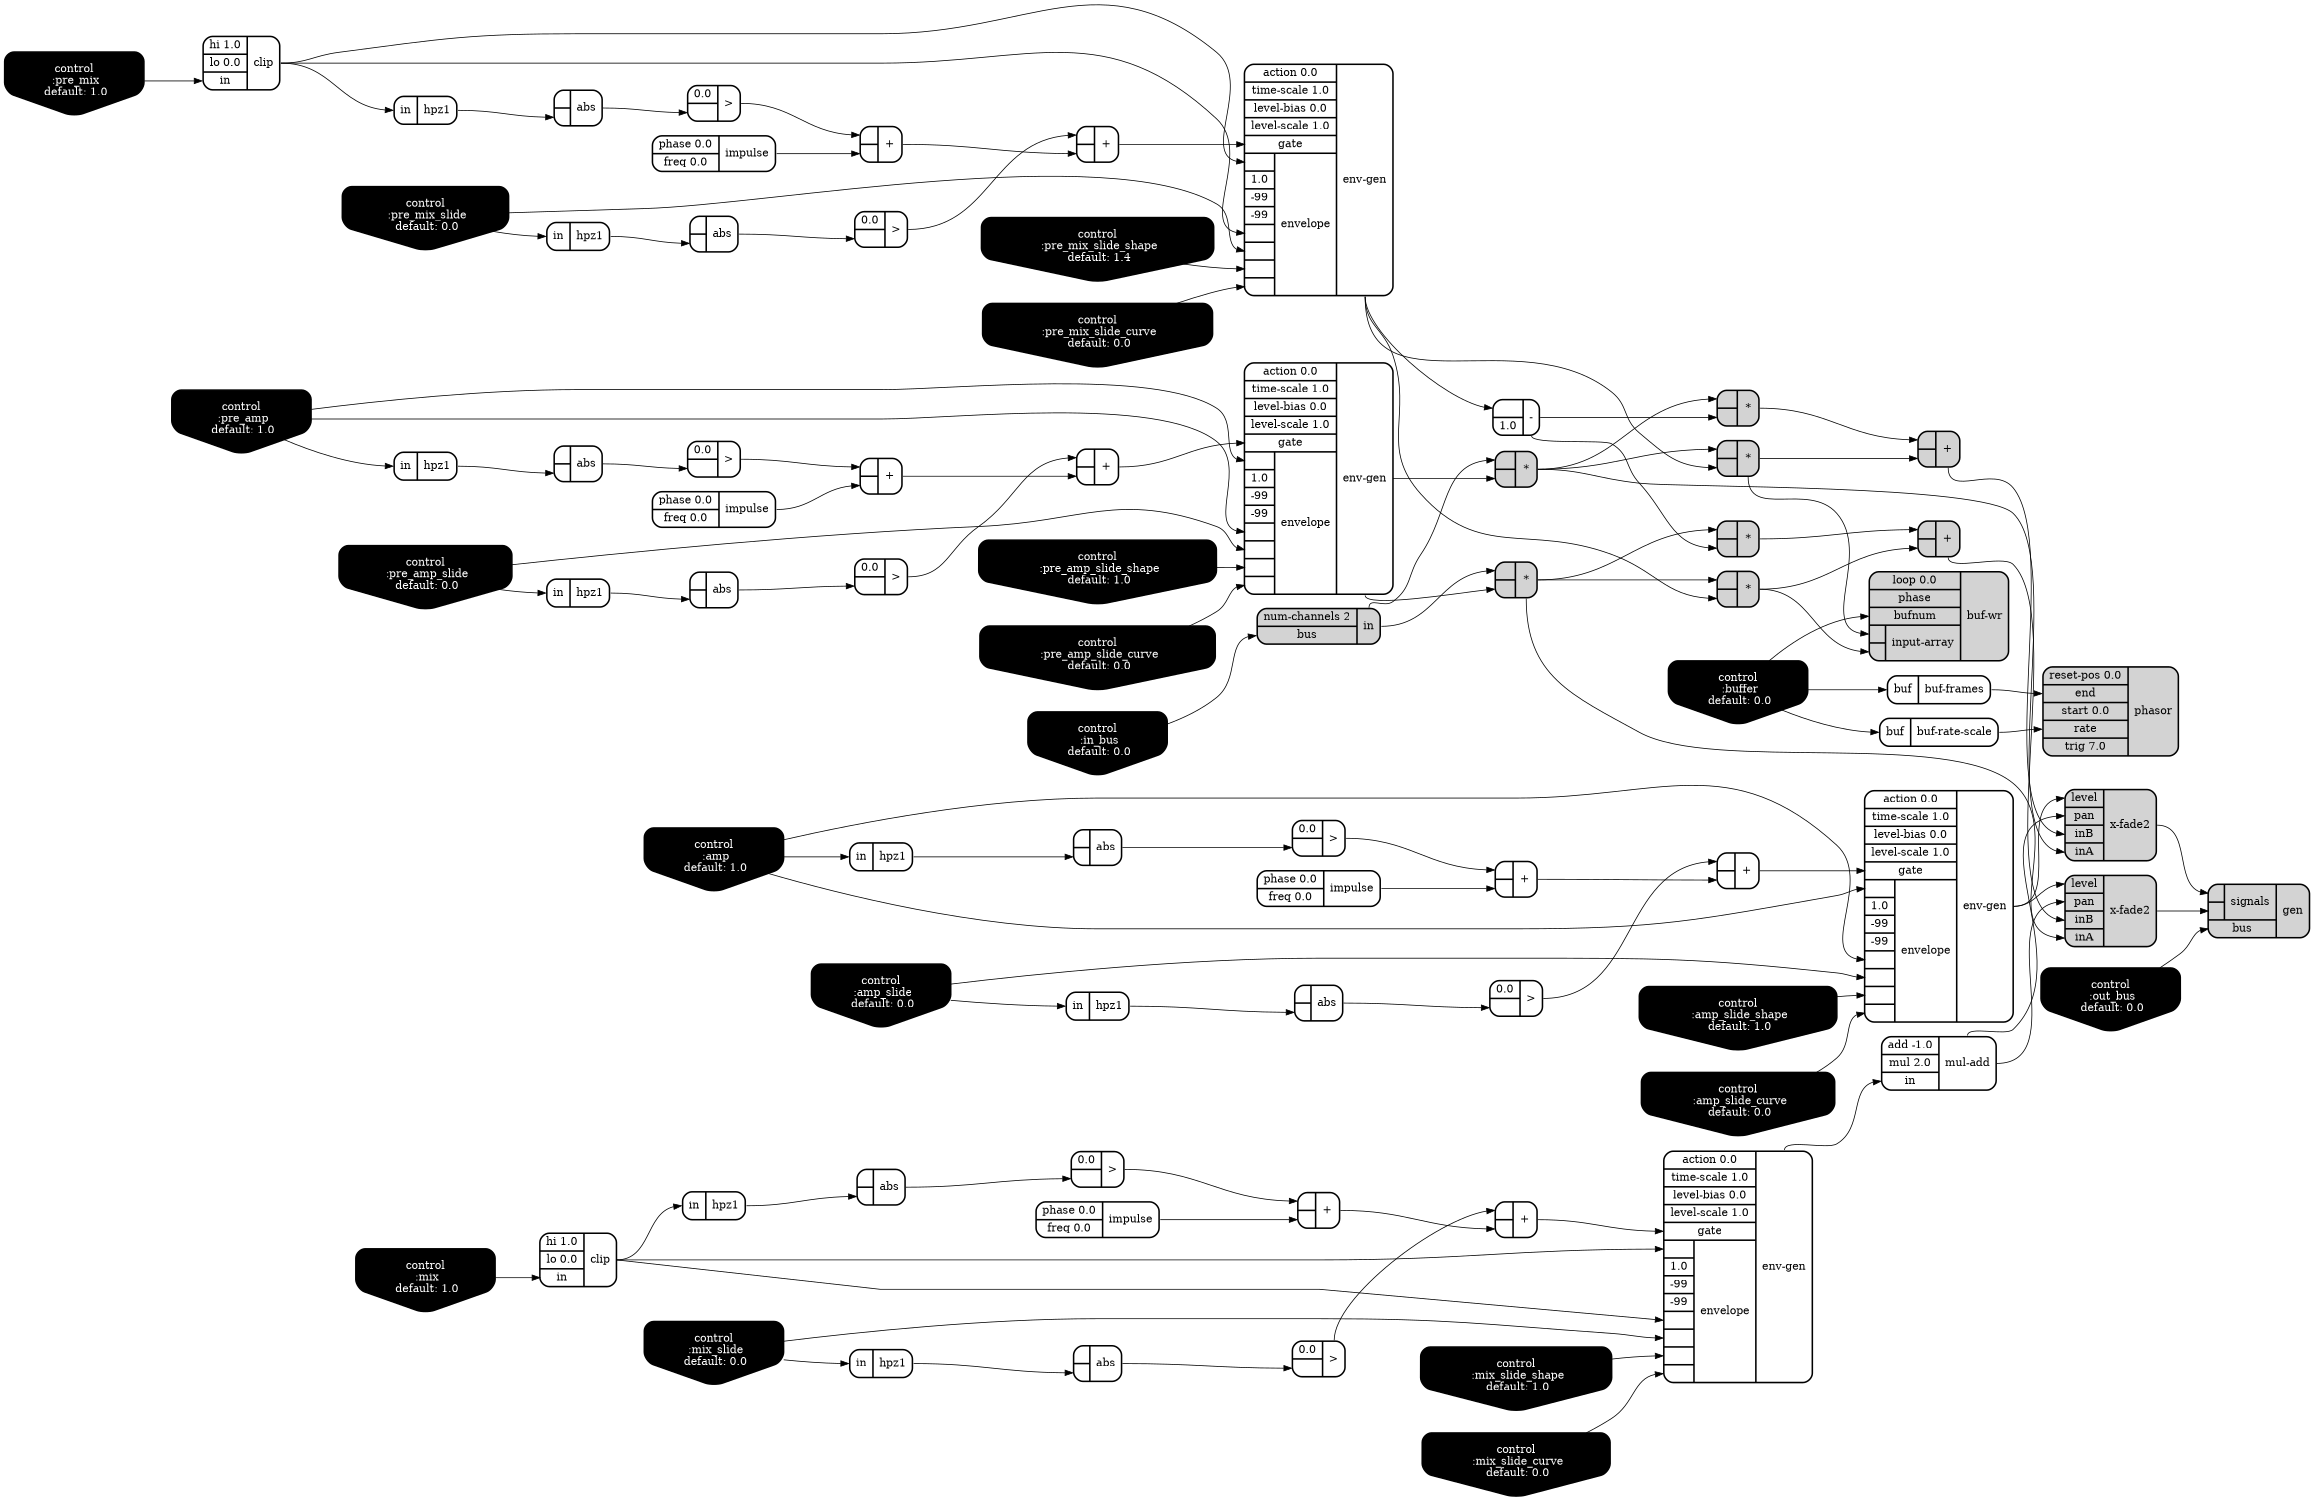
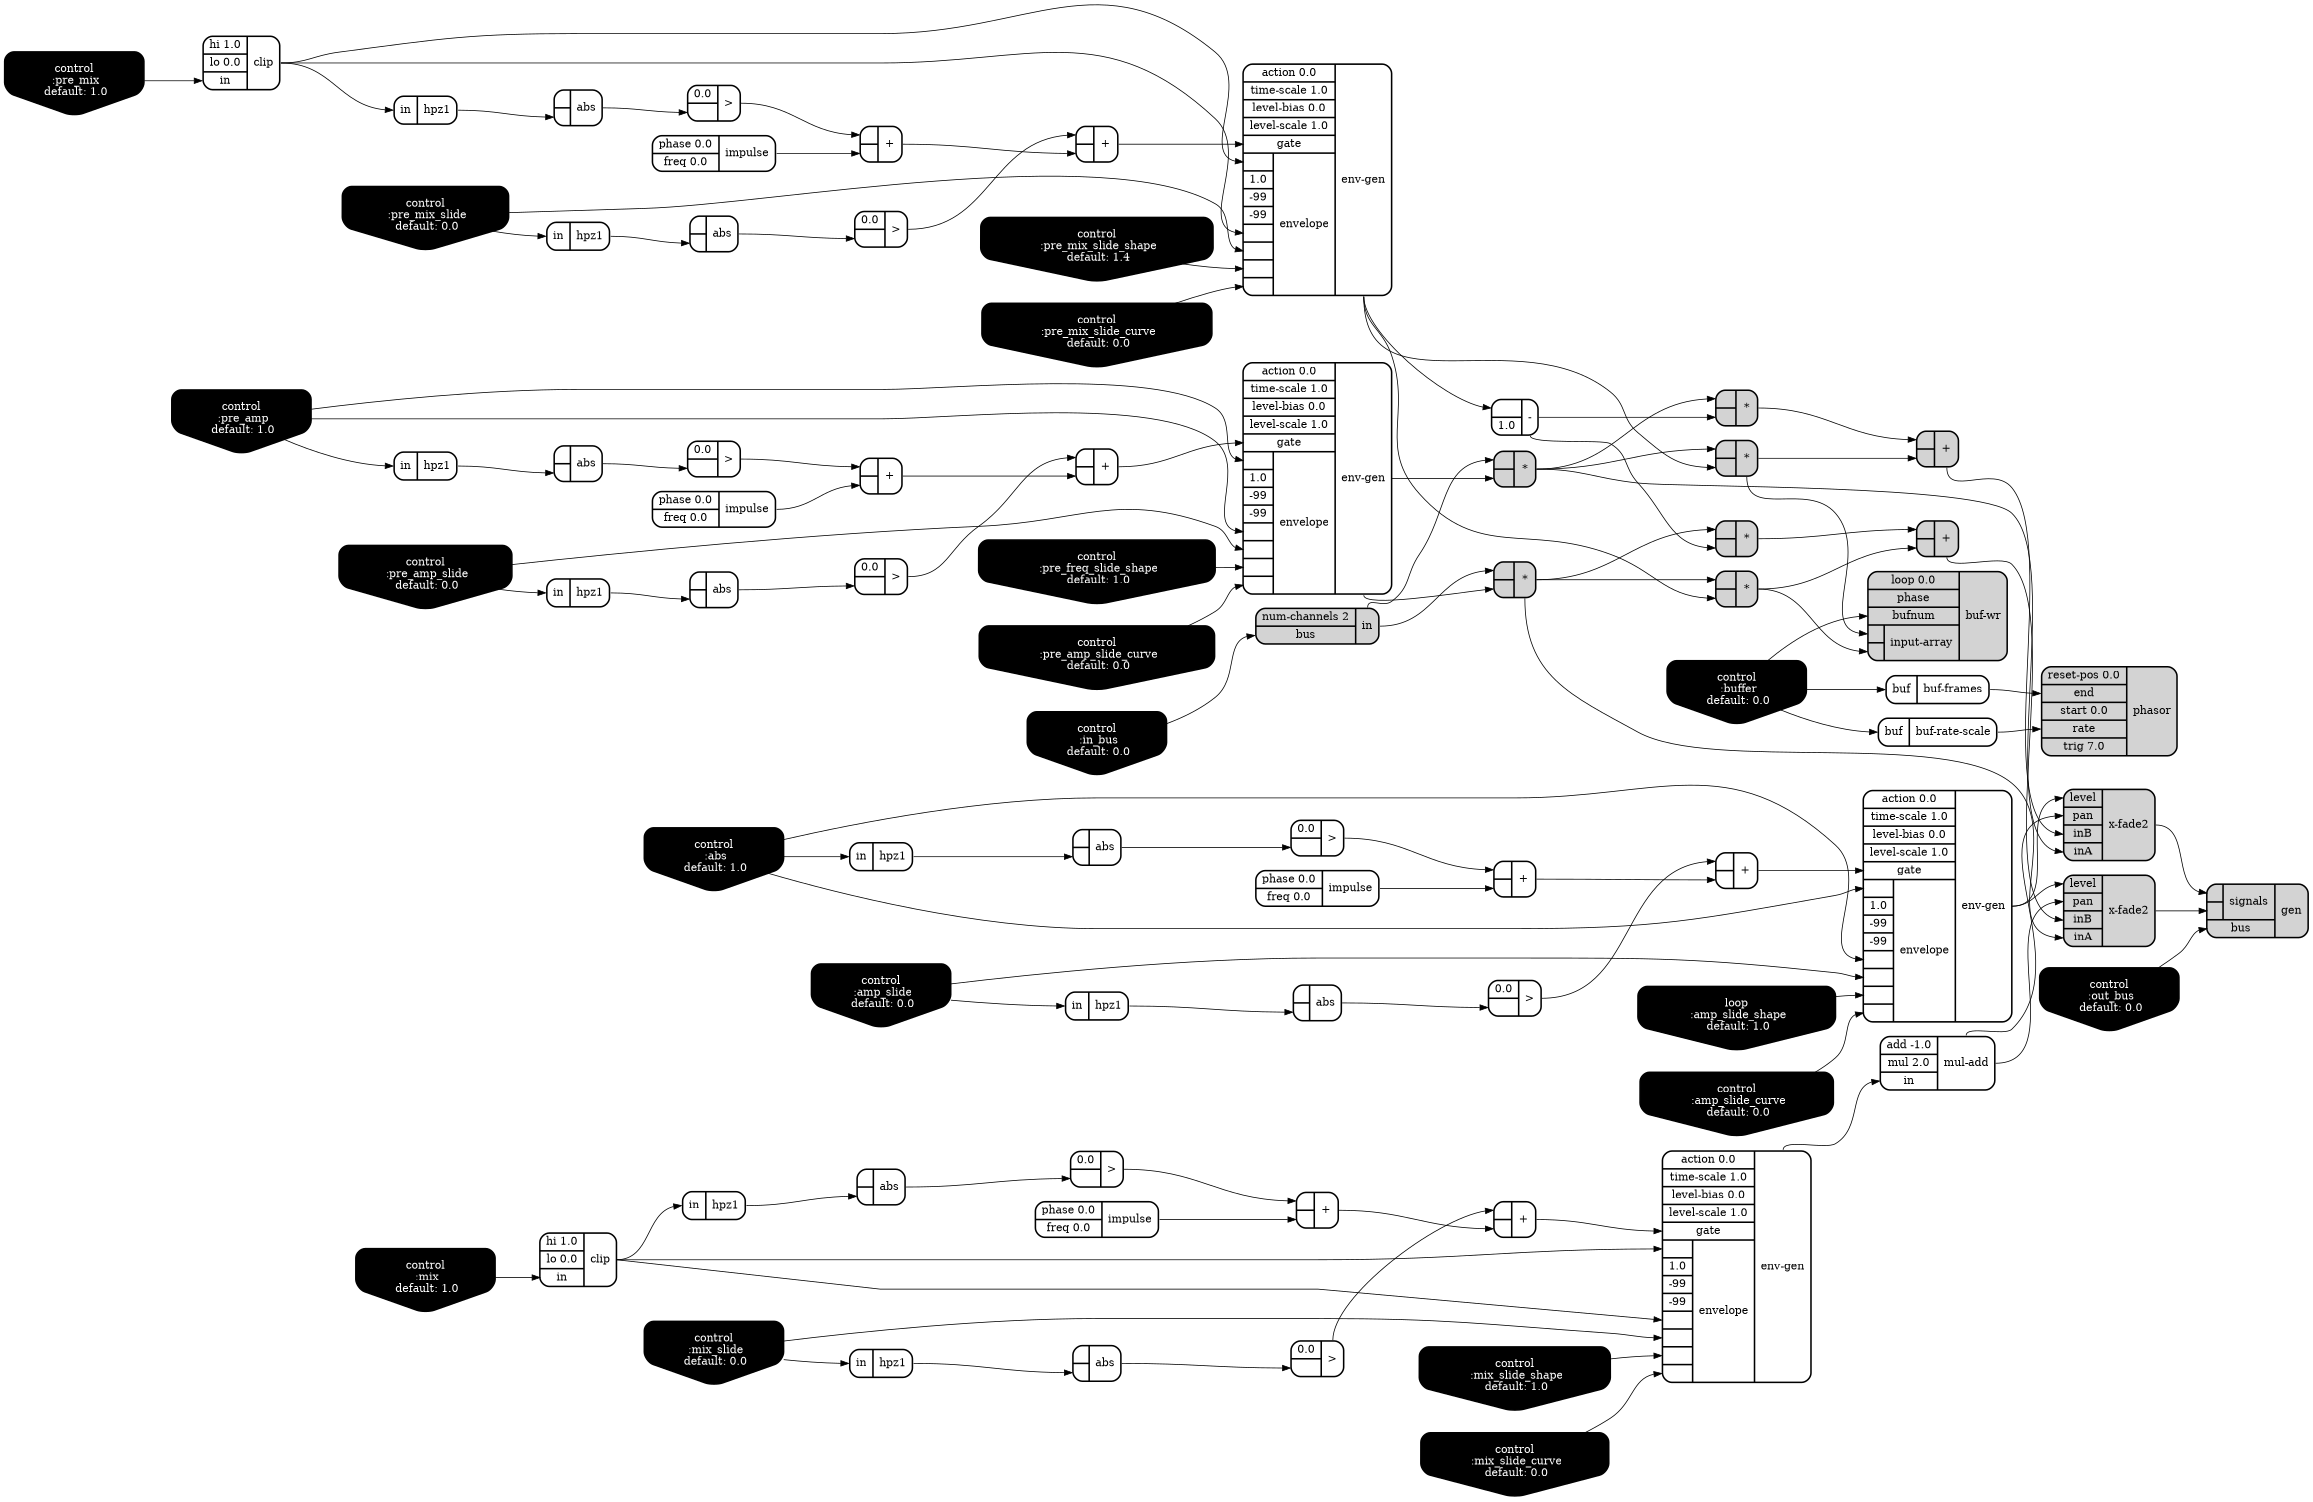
  digraph {
    rankdir=LR
    node [rankdir=LR shape=record style="bold, rounded"]
    edge [headport=a tailport=__UG_NAME__]
    n1 [label="{{ <b> |<a> } |<__UG_NAME__>* }" style="filled, bold, rounded"]
    n2 [label="{{ <b> |<a> } |<__UG_NAME__>* }" style="filled, bold, rounded"]
    n3 [label="{{ <b> |<a> } |<__UG_NAME__>* }" style="filled, bold, rounded"]
    n4 [label="{{ <level> level|<pan> pan|<inb> inB|<ina> inA} |<__UG_NAME__>x-fade2 }" style="filled, bold, rounded"]
    n5 [label="{{ <b> |<a> } |<__UG_NAME__>+ }" style="filled, bold, rounded"]
    n6 [label="{{ <loop> loop 0.0|<phase> phase|<bufnum> bufnum|{{<input____array___binary____op____u____gen___0>|<input____array___binary____op____u____gen___1>}|input-array}} |<__UG_NAME__>buf-wr }" style="filled, bold, rounded"]
    n7 [label="{{ {{<signals___x____fade2___0>|<signals___x____fade2___1>}|signals}|<bus> bus} |<__UG_NAME__>gen }" style="filled, bold, rounded"]
    n8 [label="{{ <b> |<a> } |<__UG_NAME__>* }" style="filled, bold, rounded"]
    n9 [label="{{ <b> |<a> } |<__UG_NAME__>* }" style="filled, bold, rounded"]
    n10 [label="{{ <b> |<a> } |<__UG_NAME__>* }" style="filled, bold, rounded"]
    n11 [label="{{ <level> level|<pan> pan|<inb> inB|<ina> inA} |<__UG_NAME__>x-fade2 }" style="filled, bold, rounded"]
    n12 [label="{{ <b> |<a> } |<__UG_NAME__>+ }" style="filled, bold, rounded"]
    n13 [label="{{ <b> |<a> } |<__UG_NAME__>+ }"]
    n14 [label="{{ <b> |<a> } |<__UG_NAME__>+ }"]
    n15 [label="{{ <action> action 0.0|<time____scale> time-scale 1.0|<level____bias> level-bias 0.0|<level____scale> level-scale 1.0|<gate> gate|{{<envelope___clip___0>|1.0|-99|-99|<envelope___clip___4>|<envelope___control___5>|<envelope___control___6>|<envelope___control___7>}|envelope}} |<__UG_NAME__>env-gen }"]
    n16 [label="{{ <b> |<a> 1.0} |<__UG_NAME__>- }"]
    n17 [label="{{ <b> |<a> } |<__UG_NAME__>+ }"]
    n18 [label="{{ <b> |<a> } |<__UG_NAME__>+ }"]
    n19 [label="{{ <action> action 0.0|<time____scale> time-scale 1.0|<level____bias> level-bias 0.0|<level____scale> level-scale 1.0|<gate> gate|{{<envelope___control___0>|1.0|-99|-99|<envelope___control___4>|<envelope___control___5>|<envelope___control___6>|<envelope___control___7>}|envelope}} |<__UG_NAME__>env-gen }"]
    n20 [label="{{ <b> |<a> } |<__UG_NAME__>+ }"]
    n21 [label="{{ <b> |<a> } |<__UG_NAME__>+ }"]
    n22 [label="{{ <action> action 0.0|<time____scale> time-scale 1.0|<level____bias> level-bias 0.0|<level____scale> level-scale 1.0|<gate> gate|{{<envelope___control___0>|1.0|-99|-99|<envelope___control___4>|<envelope___control___5>|<envelope___control___6>|<envelope___control___7>}|envelope}} |<__UG_NAME__>env-gen }"]
    n23 [label="{{ <b> |<a> } |<__UG_NAME__>+ }"]
    n24 [label="{{ <b> |<a> } |<__UG_NAME__>+ }"]
    n25 [label="{{ <action> action 0.0|<time____scale> time-scale 1.0|<level____bias> level-bias 0.0|<level____scale> level-scale 1.0|<gate> gate|{{<envelope___clip___0>|1.0|-99|-99|<envelope___clip___4>|<envelope___control___5>|<envelope___control___6>|<envelope___control___7>}|envelope}} |<__UG_NAME__>env-gen }"]
    n26 [label="{{ <add> add -1.0|<mul> mul 2.0|<in> in} |<__UG_NAME__>mul-add }"]
    n27 [label="{{ <b> 0.0|<a> } |<__UG_NAME__>\> }"]
    n28 [label="{{ <b> 0.0|<a> } |<__UG_NAME__>\> }"]
    n29 [label="{{ <b> 0.0|<a> } |<__UG_NAME__>\> }"]
    n30 [label="{{ <b> 0.0|<a> } |<__UG_NAME__>\> }"]
    n31 [label="{{ <b> 0.0|<a> } |<__UG_NAME__>\> }"]
    n32 [label="{{ <b> 0.0|<a> } |<__UG_NAME__>\> }"]
    n33 [label="{{ <b> 0.0|<a> } |<__UG_NAME__>\> }"]
    n34 [label="{{ <b> 0.0|<a> } |<__UG_NAME__>\> }"]
    n35 [label="{{ <b> |<a> } |<__UG_NAME__>abs }"]
    n36 [label="{{ <b> |<a> } |<__UG_NAME__>abs }"]
    n37 [label="{{ <b> |<a> } |<__UG_NAME__>abs }"]
    n38 [label="{{ <b> |<a> } |<__UG_NAME__>abs }"]
    n39 [label="{{ <b> |<a> } |<__UG_NAME__>abs }"]
    n40 [label="{{ <b> |<a> } |<__UG_NAME__>abs }"]
    n41 [label="{{ <b> |<a> } |<__UG_NAME__>abs }"]
    n42 [label="{{ <b> |<a> } |<__UG_NAME__>abs }"]
    n43 [label="{{ <buf> buf} |<__UG_NAME__>buf-frames }"]
    n44 [label="{{ <reset____pos> reset-pos 0.0|<end> end|<start> start 0.0|<rate> rate|<trig> trig 7.0} |<__UG_NAME__>phasor }" style="filled, bold, rounded"]
    n45 [label="{{ <buf> buf} |<__UG_NAME__>buf-rate-scale }"]
    n46 [label="{{ <hi> hi 1.0|<lo> lo 0.0|<in> in} |<__UG_NAME__>clip }"]
    n47 [label="{{ <in> in} |<__UG_NAME__>hpz1 }"]
    n48 [label="{{ <hi> hi 1.0|<lo> lo 0.0|<in> in} |<__UG_NAME__>clip }"]
    n49 [label="{{ <in> in} |<__UG_NAME__>hpz1 }"]
    n50 [fillcolor=black fontcolor=white label="control\n :buffer\n default: 0.0" shape=invhouse style="rounded, filled, bold" rankdir=""]
    n51 [fillcolor=black fontcolor=white label="control\n :pre_amp\n default: 1.0" shape=invhouse style="rounded, filled, bold" rankdir=""]
    n52 [label="{{ <in> in} |<__UG_NAME__>hpz1 }"]
    n53 [fillcolor=black fontcolor=white label="control\n :pre_amp_slide\n default: 0.0" shape=invhouse style="rounded, filled, bold" rankdir=""]
    n54 [label="{{ <in> in} |<__UG_NAME__>hpz1 }"]
-   n55 [fillcolor=black fontcolor=white label="control\n :pre_amp_slide_shape\n default: 1.0" shape=invhouse style="rounded, filled, bold" rankdir=""]
+   n55 [fillcolor=black fontcolor=white label="control\n :pre_freq_slide_shape\n default: 1.0" shape=invhouse style="rounded, filled, bold" rankdir=""]
    n56 [fillcolor=black fontcolor=white label="control\n :pre_amp_slide_curve\n default: 0.0" shape=invhouse style="rounded, filled, bold" rankdir=""]
-   n57 [fillcolor=black fontcolor=white label="control\n :amp\n default: 1.0" shape=invhouse style="rounded, filled, bold" rankdir=""]
+   n57 [fillcolor=black fontcolor=white label="control\n :abs\n default: 1.0" shape=invhouse style="rounded, filled, bold" rankdir=""]
    n58 [label="{{ <in> in} |<__UG_NAME__>hpz1 }"]
    n59 [fillcolor=black fontcolor=white label="control\n :amp_slide\n default: 0.0" shape=invhouse style="rounded, filled, bold" rankdir=""]
    n60 [label="{{ <in> in} |<__UG_NAME__>hpz1 }"]
-   n61 [fillcolor=black fontcolor=white label="control\n :amp_slide_shape\n default: 1.0" shape=invhouse style="rounded, filled, bold" rankdir=""]
+   n61 [fillcolor=black fontcolor=white label="loop\n :amp_slide_shape\n default: 1.0" shape=invhouse style="rounded, filled, bold" rankdir=""]
    n62 [fillcolor=black fontcolor=white label="control\n :amp_slide_curve\n default: 0.0" shape=invhouse style="rounded, filled, bold" rankdir=""]
    n63 [fillcolor=black fontcolor=white label="control\n :mix\n default: 1.0" shape=invhouse style="rounded, filled, bold" rankdir=""]
    n64 [fillcolor=black fontcolor=white label="control\n :mix_slide\n default: 0.0" shape=invhouse style="rounded, filled, bold" rankdir=""]
    n65 [label="{{ <in> in} |<__UG_NAME__>hpz1 }"]
    n66 [fillcolor=black fontcolor=white label="control\n :mix_slide_shape\n default: 1.0" shape=invhouse style="rounded, filled, bold" rankdir=""]
    n67 [fillcolor=black fontcolor=white label="control\n :mix_slide_curve\n default: 0.0" shape=invhouse style="rounded, filled, bold" rankdir=""]
    n68 [fillcolor=black fontcolor=white label="control\n :pre_mix\n default: 1.0" shape=invhouse style="rounded, filled, bold" rankdir=""]
    n69 [fillcolor=black fontcolor=white label="control\n :pre_mix_slide\n default: 0.0" shape=invhouse style="rounded, filled, bold" rankdir=""]
    n70 [label="{{ <in> in} |<__UG_NAME__>hpz1 }"]
    n71 [fillcolor=black fontcolor=white label="control\n :pre_mix_slide_shape\n default: 1.4" shape=invhouse style="rounded, filled, bold" rankdir=""]
    n72 [fillcolor=black fontcolor=white label="control\n :pre_mix_slide_curve\n default: 0.0" shape=invhouse style="rounded, filled, bold" rankdir=""]
    n73 [fillcolor=black fontcolor=white label="control\n :in_bus\n default: 0.0" shape=invhouse style="rounded, filled, bold" rankdir=""]
    n74 [label="{{ <num____channels> num-channels 2|<bus> bus} |<__UG_NAME__>in }" style="filled, bold, rounded"]
    n75 [fillcolor=black fontcolor=white label="control\n :out_bus\n default: 0.0" shape=invhouse style="rounded, filled, bold" rankdir=""]
    n76 [label="{{ <phase> phase 0.0|<freq> freq 0.0} |<__UG_NAME__>impulse }"]
    n77 [label="{{ <phase> phase 0.0|<freq> freq 0.0} |<__UG_NAME__>impulse }"]
    n78 [label="{{ <phase> phase 0.0|<freq> freq 0.0} |<__UG_NAME__>impulse }"]
    n79 [label="{{ <phase> phase 0.0|<freq> freq 0.0} |<__UG_NAME__>impulse }"]
    n1 -> n2 [headport=b]
    n1 -> n3 [headport=b]
    n1 -> n4 [headport=ina]
    n2 -> n5 [headport=b]
    n3 -> n5
    n3 -> n6 [headport=input____array___binary____op____u____gen___1]
    n4 -> n7 [headport=signals___x____fade2___1]
    n5 -> n4 [headport=inb]
    n8 -> n9 [headport=b]
    n8 -> n10 [headport=b]
    n8 -> n11 [headport=ina]
    n9 -> n6 [headport=input____array___binary____op____u____gen___0]
    n9 -> n12
    n10 -> n12 [headport=b]
    n11 -> n7 [headport=signals___x____fade2___0]
    n12 -> n11 [headport=inb]
    n13 -> n14
    n14 -> n15 [headport=gate]
    n15 -> n3
    n15 -> n9
    n15 -> n16 [headport=b]
    n16 -> n2
    n16 -> n10
    n17 -> n18
    n18 -> n19 [headport=gate]
    n19 -> n1
    n19 -> n8
    n20 -> n21
    n21 -> n22 [headport=gate]
    n22 -> n4 [headport=level]
    n22 -> n11 [headport=level]
    n23 -> n24
    n24 -> n25 [headport=gate]
    n25 -> n26 [headport=in]
    n26 -> n4 [headport=pan]
    n26 -> n11 [headport=pan]
    n27 -> n13 [headport=b]
    n28 -> n14 [headport=b]
    n29 -> n17 [headport=b]
    n30 -> n18 [headport=b]
    n31 -> n20 [headport=b]
    n32 -> n21 [headport=b]
    n33 -> n23 [headport=b]
    n34 -> n24 [headport=b]
    n35 -> n27
    n36 -> n28
    n37 -> n29
    n38 -> n30
    n39 -> n31
    n40 -> n32
    n41 -> n33
    n42 -> n34
    n43 -> n44 [headport=end]
    n45 -> n44 [headport=rate]
    n46 -> n15 [headport=envelope___clip___0]
    n46 -> n15 [headport=envelope___clip___4]
    n46 -> n47 [headport=in]
    n47 -> n35
    n48 -> n25 [headport=envelope___clip___0]
    n48 -> n25 [headport=envelope___clip___4]
    n48 -> n49 [headport=in]
    n49 -> n41
    n50 -> n6 [headport=bufnum]
    n50 -> n43 [headport=buf]
    n50 -> n45 [headport=buf]
    n51 -> n19 [headport=envelope___control___0]
    n51 -> n19 [headport=envelope___control___4]
    n51 -> n52 [headport=in]
    n52 -> n37
    n53 -> n19 [headport=envelope___control___5]
    n53 -> n54 [headport=in]
    n54 -> n38
    n55 -> n19 [headport=envelope___control___6]
    n56 -> n19 [headport=envelope___control___7]
    n57 -> n22 [headport=envelope___control___0]
    n57 -> n22 [headport=envelope___control___4]
    n57 -> n58 [headport=in]
    n58 -> n39
    n59 -> n22 [headport=envelope___control___5]
    n59 -> n60 [headport=in]
    n60 -> n40
    n61 -> n22 [headport=envelope___control___6]
    n62 -> n22 [headport=envelope___control___7]
    n63 -> n48 [headport=in]
    n64 -> n25 [headport=envelope___control___5]
    n64 -> n65 [headport=in]
    n65 -> n42
    n66 -> n25 [headport=envelope___control___6]
    n67 -> n25 [headport=envelope___control___7]
    n68 -> n46 [headport=in]
    n69 -> n15 [headport=envelope___control___5]
    n69 -> n70 [headport=in]
    n70 -> n36
    n71 -> n15 [headport=envelope___control___6]
    n72 -> n15 [headport=envelope___control___7]
    n73 -> n74 [headport=bus]
    n74 -> n1 [headport=b]
    n74 -> n8 [headport=b]
    n75 -> n7 [headport=bus]
    n76 -> n13
    n77 -> n17
    n78 -> n20
    n79 -> n23
  }
